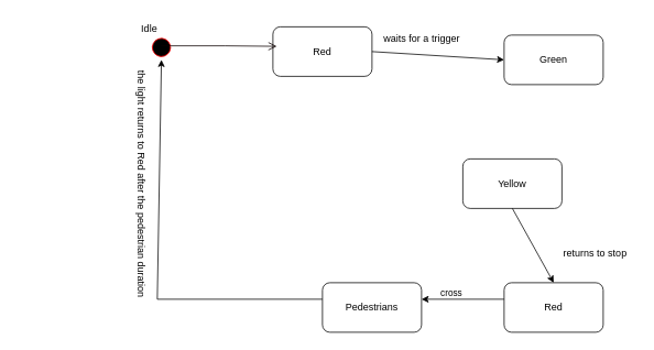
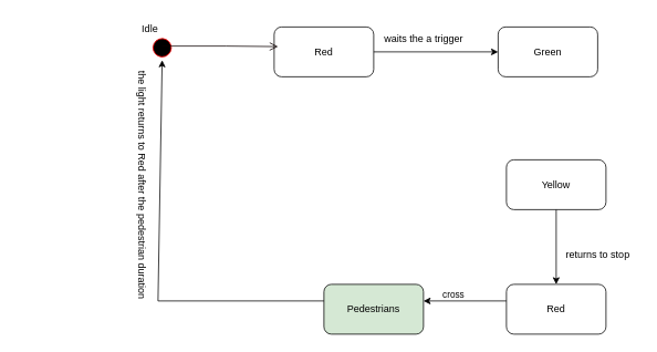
  <mxCell id="0" />
  <mxCell id="1" parent="0" />
  <mxCell id="2" value="Red" style="rounded=1;whiteSpace=wrap;html=1;" vertex="1" parent="1"><mxGeometry x="330" y="32" width="120" height="60" as="geometry" /></mxCell>
  <mxCell id="3" value="" style="ellipse;html=1;shape=startState;fillColor=#000000;strokeColor=#ff0000;direction=south;rotation=-64;" vertex="1" parent="1"><mxGeometry x="180" y="42" width="30" height="30" as="geometry" /></mxCell>
  <mxCell id="4" value="" style="edgeStyle=orthogonalEdgeStyle;html=1;verticalAlign=bottom;endArrow=open;endSize=8;strokeColor=#0D0000;rounded=0;entryX=0.039;entryY=0.394;entryDx=0;entryDy=0;entryPerimeter=0;exitX=0.461;exitY=0.445;exitDx=0;exitDy=0;exitPerimeter=0;" edge="1" source="3" parent="1" target="2"><mxGeometry relative="1" as="geometry"><mxPoint x="535" y="262" as="targetPoint" /></mxGeometry></mxCell>
  <mxCell id="5" value="Idle" style="text;html=1;align=center;verticalAlign=middle;resizable=0;points=[];autosize=1;strokeColor=none;fillColor=none;" vertex="1" parent="1"><mxGeometry x="160" y="20" width="40" height="30" as="geometry" /></mxCell>
- <mxCell id="6" value="Green" style="rounded=1;whiteSpace=wrap;html=1;" vertex="1" parent="1"><mxGeometry x="610" y="42" width="120" height="60" as="geometry" /></mxCell>
+ <mxCell id="6" value="Green" style="rounded=1;whiteSpace=wrap;html=1;" vertex="1" parent="1"><mxGeometry x="600" y="32" width="120" height="60" as="geometry" /></mxCell>
  <mxCell id="7" value="" style="edgeStyle=none;orthogonalLoop=1;jettySize=auto;html=1;rounded=0;entryX=0;entryY=0.5;entryDx=0;entryDy=0;" edge="1" parent="1" target="6"><mxGeometry width="100" relative="1" as="geometry"><mxPoint x="450" y="62" as="sourcePoint" /><mxPoint x="550" y="62" as="targetPoint" /><Array as="points" /></mxGeometry></mxCell>
- <mxCell id="8" value="waits for a trigger" style="text;html=1;align=center;verticalAlign=middle;resizable=0;points=[];autosize=1;strokeColor=none;fillColor=none;" vertex="1" parent="1"><mxGeometry x="450" y="32" width="120" height="30" as="geometry" /></mxCell>
- <mxCell id="9" value="Yellow" style="rounded=1;whiteSpace=wrap;html=1;" vertex="1" parent="1"><mxGeometry x="560" y="192" width="120" height="60" as="geometry" /></mxCell>
+ <mxCell id="8" value="waits the a trigger" style="text;html=1;align=center;verticalAlign=middle;resizable=0;points=[];autosize=1;strokeColor=none;fillColor=none;" vertex="1" parent="1"><mxGeometry x="450" y="32" width="120" height="30" as="geometry" /></mxCell>
+ <mxCell id="9" value="Yellow" style="rounded=1;whiteSpace=wrap;html=1;" vertex="1" parent="1"><mxGeometry x="610" y="192" width="120" height="60" as="geometry" /></mxCell>
  <mxCell id="10" value="Red" style="rounded=1;whiteSpace=wrap;html=1;" vertex="1" parent="1"><mxGeometry x="610" y="342" width="120" height="60" as="geometry" /></mxCell>
  <mxCell id="11" value="" style="edgeStyle=none;orthogonalLoop=1;jettySize=auto;html=1;rounded=0;entryX=0.5;entryY=0;entryDx=0;entryDy=0;exitX=0.5;exitY=1;exitDx=0;exitDy=0;" edge="1" parent="1" source="9" target="10"><mxGeometry width="100" relative="1" as="geometry"><mxPoint x="580" y="292" as="sourcePoint" /><mxPoint x="680" y="292" as="targetPoint" /><Array as="points" /></mxGeometry></mxCell>
  <mxCell id="12" value="returns to stop" style="text;html=1;align=center;verticalAlign=middle;resizable=0;points=[];autosize=1;strokeColor=none;fillColor=none;" vertex="1" parent="1"><mxGeometry x="670" y="292" width="100" height="30" as="geometry" /></mxCell>
- <mxCell id="13" value="Pedestrians" style="rounded=1;whiteSpace=wrap;html=1;" vertex="1" parent="1"><mxGeometry x="390" y="342" width="120" height="60" as="geometry" /></mxCell>
+ <mxCell id="13" value="Pedestrians" style="rounded=1;whiteSpace=wrap;html=1;fillColor=#d5e8d4;" vertex="1" parent="1"><mxGeometry x="390" y="342" width="120" height="60" as="geometry" /></mxCell>
  <mxCell id="14" value="" style="edgeStyle=none;orthogonalLoop=1;jettySize=auto;html=1;rounded=0;" edge="1" parent="1"><mxGeometry width="100" relative="1" as="geometry"><mxPoint x="610" y="362" as="sourcePoint" /><mxPoint x="510" y="362" as="targetPoint" /><Array as="points" /></mxGeometry></mxCell>
  <mxCell id="15" value="cross" style="edgeLabel;html=1;align=center;verticalAlign=middle;resizable=0;points=[];" vertex="1" connectable="0" parent="14"><mxGeometry x="0.307" y="-9" relative="1" as="geometry"><mxPoint as="offset" /></mxGeometry></mxCell>
  <mxCell id="16" value="" style="edgeStyle=none;orthogonalLoop=1;jettySize=auto;html=1;rounded=0;" edge="1" parent="1"><mxGeometry width="100" relative="1" as="geometry"><mxPoint x="390" y="362" as="sourcePoint" /><mxPoint x="195" y="72" as="targetPoint" /><Array as="points"><mxPoint x="190" y="362" /></Array></mxGeometry></mxCell>
  <mxCell id="17" value="the light returns to Red after the pedestrian duration" style="text;html=1;align=center;verticalAlign=middle;resizable=0;points=[];autosize=1;strokeColor=none;fillColor=none;rotation=90;" vertex="1" parent="1"><mxGeometry x="20" y="207" width="300" height="30" as="geometry" /></mxCell>
